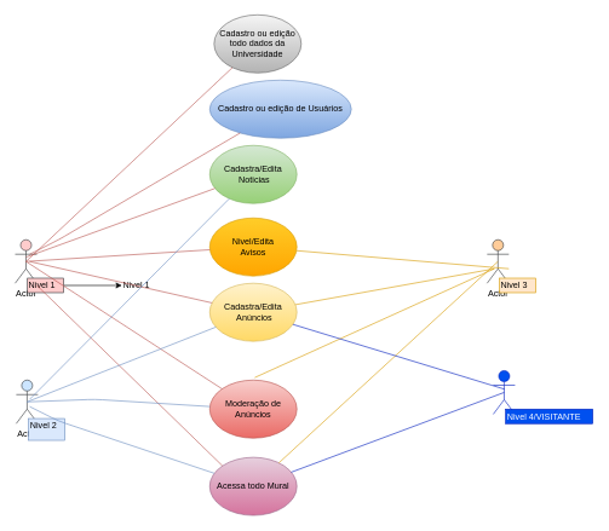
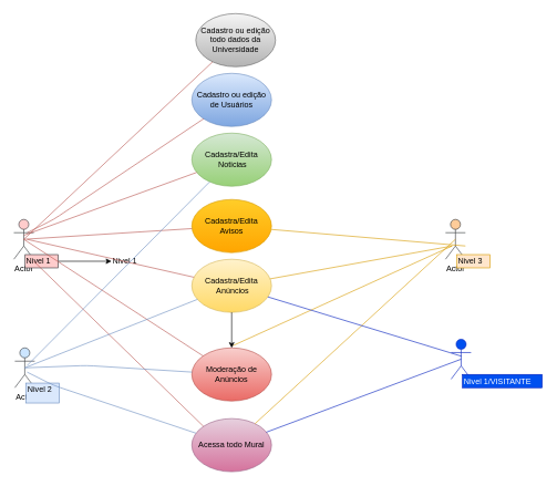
  <mxCell id="0" />
  <mxCell id="1" parent="0" />
  <mxCell id="2" value="Acessa todo Mural&lt;br&gt;" style="ellipse;whiteSpace=wrap;html=1;gradientColor=#d5739d;fillColor=#e6d0de;strokeColor=#996185;" vertex="1" parent="1"><mxGeometry x="288" y="630" width="120" height="80" as="geometry" /></mxCell>
  <mxCell id="3" value="Cadastra/Edita&lt;br&gt;&amp;nbsp;Noticias" style="ellipse;whiteSpace=wrap;html=1;gradientColor=#97d077;fillColor=#d5e8d4;strokeColor=#82b366;" vertex="1" parent="1"><mxGeometry x="288" y="200" width="120" height="80" as="geometry" /></mxCell>
- <mxCell id="4" value="Nivel/Edita&lt;br&gt;Avisos" style="ellipse;whiteSpace=wrap;html=1;gradientColor=#ffa500;fillColor=#ffcd28;strokeColor=#d79b00;" vertex="1" parent="1"><mxGeometry x="288" y="300" width="120" height="80" as="geometry" /></mxCell>
- <mxCell id="5" value="Cadastro ou edição de Usuários" style="ellipse;whiteSpace=wrap;html=1;gradientColor=#7ea6e0;fillColor=#dae8fc;strokeColor=#6c8ebf;" vertex="1" parent="1"><mxGeometry x="288" y="110" width="195" height="80" as="geometry" /></mxCell>
+ <mxCell id="4" value="Cadastra/Edita&lt;br&gt;Avisos" style="ellipse;whiteSpace=wrap;html=1;gradientColor=#ffa500;fillColor=#ffcd28;strokeColor=#d79b00;" vertex="1" parent="1"><mxGeometry x="288" y="300" width="120" height="80" as="geometry" /></mxCell>
+ <mxCell id="5" value="Cadastro ou edição de Usuários" style="ellipse;whiteSpace=wrap;html=1;gradientColor=#7ea6e0;fillColor=#dae8fc;strokeColor=#6c8ebf;" vertex="1" parent="1"><mxGeometry x="288" y="110" width="120" height="80" as="geometry" /></mxCell>
  <mxCell id="6" value="Cadastra/Edita&lt;br&gt;&amp;nbsp;Anúncios" style="ellipse;whiteSpace=wrap;html=1;gradientColor=#ffd966;fillColor=#fff2cc;strokeColor=#d6b656;" vertex="1" parent="1"><mxGeometry x="288" y="390" width="120" height="80" as="geometry" /></mxCell>
  <mxCell id="7" value="Actor" style="shape=umlActor;verticalLabelPosition=bottom;labelBackgroundColor=#ffffff;verticalAlign=top;html=1;outlineConnect=0;fillColor=#ffcccc;strokeColor=#36393d;" vertex="1" parent="1"><mxGeometry x="20" y="330" width="30" height="60" as="geometry" /></mxCell>
  <mxCell id="8" value="" style="edgeStyle=orthogonalEdgeStyle;rounded=0;orthogonalLoop=1;jettySize=auto;html=1;" edge="1" parent="1" source="9" target="10"><mxGeometry relative="1" as="geometry" /></mxCell>
  <mxCell id="9" value="Nivel 1&lt;br&gt;" style="text;html=1;resizable=0;points=[];autosize=1;align=left;verticalAlign=top;spacingTop=-4;fillColor=#ffcccc;strokeColor=#36393d;" vertex="1" parent="1"><mxGeometry x="37" y="383" width="50" height="20" as="geometry" /></mxCell>
  <mxCell id="10" value="Nivel 1&lt;br&gt;" style="text;html=1;resizable=0;points=[];autosize=1;align=left;verticalAlign=top;spacingTop=-4;" vertex="1" parent="1"><mxGeometry x="167" y="383" width="50" height="20" as="geometry" /></mxCell>
  <mxCell id="11" value="Actor" style="shape=umlActor;verticalLabelPosition=bottom;labelBackgroundColor=#ffffff;verticalAlign=top;html=1;outlineConnect=0;fillColor=#cce5ff;strokeColor=#36393d;" vertex="1" parent="1"><mxGeometry x="21.5" y="523.5" width="30" height="60" as="geometry" /></mxCell>
  <mxCell id="12" value="Nivel 2&lt;br&gt;&lt;span style=&quot;font-family: &amp;#34;helvetica&amp;#34; , &amp;#34;arial&amp;#34; , sans-serif ; font-size: 0px&quot;&gt;%3CmxGraphModel%3E%3Croot%3E%3CmxCell%20id%3D%220%22%2F%3E%3CmxCell%20id%3D%221%22%20parent%3D%220%22%2F%3E%3CmxCell%20id%3D%222%22%20value%3D%22Actor%22%20style%3D%22shape%3DumlActor%3BverticalLabelPosition%3Dbottom%3BlabelBackgroundColor%3D%23ffffff%3BverticalAlign%3Dtop%3Bhtml%3D1%3BoutlineConnect%3D0%3B%22%20vertex%3D%221%22%20parent%3D%221%22%3E%3CmxGeometry%20x%3D%22250%22%20y%3D%22390%22%20width%3D%2230%22%20height%3D%2260%22%20as%3D%22geometry%22%2F%3E%3C%2FmxCell%3E%3CmxCell%20id%3D%223%22%20value%3D%22Nivel%201%26lt%3Bbr%26gt%3B%22%20style%3D%22text%3Bhtml%3D1%3Bresizable%3D0%3Bpoints%3D%5B%5D%3Bautosize%3D1%3Balign%3Dleft%3BverticalAlign%3Dtop%3BspacingTop%3D-4%3B%22%20vertex%3D%221%22%20parent%3D%221%22%3E%3CmxGeometry%20x%3D%22267%22%20y%3D%22443%22%20width%3D%2250%22%20height%3D%2220%22%20as%3D%22geometry%22%2F%3E%3C%2FmxCell%3E%3C%2Froot%3E%3C%2FmxGraphModel%3E&lt;/span&gt;" style="text;html=1;resizable=0;points=[];autosize=1;align=left;verticalAlign=top;spacingTop=-4;fillColor=#dae8fc;strokeColor=#6c8ebf;" vertex="1" parent="1"><mxGeometry x="38.5" y="576.5" width="50" height="30" as="geometry" /></mxCell>
  <mxCell id="13" value="Actor" style="shape=umlActor;verticalLabelPosition=bottom;labelBackgroundColor=#ffffff;verticalAlign=top;html=1;outlineConnect=0;fillColor=#ffcc99;strokeColor=#36393d;" vertex="1" parent="1"><mxGeometry x="670" y="330" width="30" height="60" as="geometry" /></mxCell>
  <mxCell id="14" value="Nivel 3&lt;br&gt;" style="text;html=1;resizable=0;points=[];autosize=1;align=left;verticalAlign=top;spacingTop=-4;fillColor=#ffe6cc;strokeColor=#d79b00;" vertex="1" parent="1"><mxGeometry x="687" y="383" width="50" height="20" as="geometry" /></mxCell>
  <mxCell id="15" value="Actor" style="shape=umlActor;verticalLabelPosition=bottom;labelBackgroundColor=#ffffff;verticalAlign=top;html=1;outlineConnect=0;fillColor=#0050ef;strokeColor=#001DBC;fontColor=#ffffff;" vertex="1" parent="1"><mxGeometry x="678.5" y="510.5" width="30" height="60" as="geometry" /></mxCell>
- <mxCell id="16" value="Nivel 4/VISITANTE&lt;br&gt;" style="text;html=1;resizable=0;points=[];autosize=1;align=left;verticalAlign=top;spacingTop=-4;fillColor=#0050ef;strokeColor=#001DBC;fontColor=#ffffff;" vertex="1" parent="1"><mxGeometry x="695.5" y="563.5" width="120" height="20" as="geometry" /></mxCell>
+ <mxCell id="16" value="Nivel 1/VISITANTE&lt;br&gt;" style="text;html=1;resizable=0;points=[];autosize=1;align=left;verticalAlign=top;spacingTop=-4;fillColor=#0050ef;strokeColor=#001DBC;fontColor=#ffffff;" vertex="1" parent="1"><mxGeometry x="695.5" y="563.5" width="120" height="20" as="geometry" /></mxCell>
  <mxCell id="17" value="" style="endArrow=none;html=1;entryX=0;entryY=0;entryDx=0;entryDy=0;fillColor=#f8cecc;strokeColor=#b85450;" edge="1" parent="1" target="2"><mxGeometry width="50" height="50" relative="1" as="geometry"><mxPoint x="50" y="393" as="sourcePoint" /><mxPoint x="100" y="343" as="targetPoint" /><Array as="points" /></mxGeometry></mxCell>
  <mxCell id="18" value="" style="endArrow=none;html=1;fillColor=#f8cecc;strokeColor=#b85450;" edge="1" parent="1" target="5"><mxGeometry width="50" height="50" relative="1" as="geometry"><mxPoint x="40" y="350" as="sourcePoint" /><mxPoint x="130" y="353" as="targetPoint" /><Array as="points"><mxPoint x="80" y="330" /></Array></mxGeometry></mxCell>
  <mxCell id="19" value="" style="endArrow=none;html=1;fillColor=#f8cecc;strokeColor=#b85450;" edge="1" parent="1" target="3"><mxGeometry width="50" height="50" relative="1" as="geometry"><mxPoint x="35" y="354" as="sourcePoint" /><mxPoint x="70" y="630" as="targetPoint" /></mxGeometry></mxCell>
  <mxCell id="20" value="" style="endArrow=none;html=1;fillColor=#f8cecc;strokeColor=#b85450;exitX=0.5;exitY=0.5;exitDx=0;exitDy=0;exitPerimeter=0;" edge="1" parent="1" source="7" target="4"><mxGeometry width="50" height="50" relative="1" as="geometry"><mxPoint x="40" y="380" as="sourcePoint" /><mxPoint x="70" y="630" as="targetPoint" /></mxGeometry></mxCell>
  <mxCell id="21" value="" style="endArrow=none;html=1;fillColor=#f8cecc;strokeColor=#b85450;" edge="1" parent="1" target="6"><mxGeometry width="50" height="50" relative="1" as="geometry"><mxPoint x="40" y="360" as="sourcePoint" /><mxPoint x="70" y="630" as="targetPoint" /></mxGeometry></mxCell>
  <mxCell id="22" value="Cadastro ou edição todo dados da Universidade" style="ellipse;whiteSpace=wrap;html=1;gradientColor=#b3b3b3;fillColor=#f5f5f5;strokeColor=#666666;" vertex="1" parent="1"><mxGeometry x="294" y="20" width="120" height="80" as="geometry" /></mxCell>
  <mxCell id="23" value="" style="endArrow=none;html=1;entryX=0.5;entryY=0.5;entryDx=0;entryDy=0;entryPerimeter=0;fillColor=#f8cecc;strokeColor=#b85450;" edge="1" parent="1" source="22" target="7"><mxGeometry width="50" height="50" relative="1" as="geometry"><mxPoint x="20" y="680" as="sourcePoint" /><mxPoint x="70" y="630" as="targetPoint" /></mxGeometry></mxCell>
  <mxCell id="24" value="Moderação de Anúncios" style="ellipse;whiteSpace=wrap;html=1;gradientColor=#ea6b66;fillColor=#f8cecc;strokeColor=#b85450;" vertex="1" parent="1"><mxGeometry x="288" y="523.5" width="120" height="80" as="geometry" /></mxCell>
  <mxCell id="25" value="" style="endArrow=none;html=1;exitX=0.5;exitY=0.5;exitDx=0;exitDy=0;exitPerimeter=0;fillColor=#f8cecc;strokeColor=#b85450;" edge="1" parent="1" source="7" target="24"><mxGeometry width="50" height="50" relative="1" as="geometry"><mxPoint x="20" y="680" as="sourcePoint" /><mxPoint x="70" y="630" as="targetPoint" /></mxGeometry></mxCell>
  <mxCell id="26" value="" style="endArrow=none;html=1;fillColor=#dae8fc;strokeColor=#6c8ebf;" edge="1" parent="1" target="3"><mxGeometry width="50" height="50" relative="1" as="geometry"><mxPoint x="40" y="550" as="sourcePoint" /><mxPoint x="70" y="630" as="targetPoint" /></mxGeometry></mxCell>
  <mxCell id="27" value="" style="endArrow=none;html=1;exitX=0.5;exitY=0.5;exitDx=0;exitDy=0;exitPerimeter=0;fillColor=#dae8fc;strokeColor=#6c8ebf;" edge="1" parent="1" source="11" target="24"><mxGeometry width="50" height="50" relative="1" as="geometry"><mxPoint x="20" y="680" as="sourcePoint" /><mxPoint x="70" y="630" as="targetPoint" /><Array as="points"><mxPoint x="130" y="550" /></Array></mxGeometry></mxCell>
  <mxCell id="28" value="" style="endArrow=none;html=1;exitX=0.5;exitY=0.5;exitDx=0;exitDy=0;exitPerimeter=0;fillColor=#dae8fc;strokeColor=#6c8ebf;" edge="1" parent="1" source="11" target="6"><mxGeometry width="50" height="50" relative="1" as="geometry"><mxPoint x="20" y="680" as="sourcePoint" /><mxPoint x="70" y="630" as="targetPoint" /></mxGeometry></mxCell>
  <mxCell id="29" value="" style="endArrow=none;html=1;fillColor=#dae8fc;strokeColor=#6c8ebf;" edge="1" parent="1" target="2"><mxGeometry width="50" height="50" relative="1" as="geometry"><mxPoint x="40" y="560" as="sourcePoint" /><mxPoint x="70" y="630" as="targetPoint" /><Array as="points"><mxPoint x="80" y="580" /></Array></mxGeometry></mxCell>
  <mxCell id="30" value="" style="endArrow=none;html=1;fillColor=#ffe6cc;strokeColor=#d79b00;" edge="1" parent="1" source="4"><mxGeometry width="50" height="50" relative="1" as="geometry"><mxPoint x="20" y="680" as="sourcePoint" /><mxPoint x="700" y="370" as="targetPoint" /></mxGeometry></mxCell>
  <mxCell id="31" value="" style="endArrow=none;html=1;fillColor=#ffe6cc;strokeColor=#d79b00;" edge="1" parent="1" source="6"><mxGeometry width="50" height="50" relative="1" as="geometry"><mxPoint x="20" y="680" as="sourcePoint" /><mxPoint x="680" y="370" as="targetPoint" /></mxGeometry></mxCell>
  <mxCell id="32" value="" style="endArrow=none;html=1;fillColor=#ffe6cc;strokeColor=#d79b00;" edge="1" parent="1"><mxGeometry width="50" height="50" relative="1" as="geometry"><mxPoint x="350" y="520" as="sourcePoint" /><mxPoint x="680" y="370" as="targetPoint" /></mxGeometry></mxCell>
  <mxCell id="33" value="" style="endArrow=none;html=1;entryX=0.5;entryY=0.5;entryDx=0;entryDy=0;entryPerimeter=0;fillColor=#ffe6cc;strokeColor=#d79b00;" edge="1" parent="1" source="2" target="13"><mxGeometry width="50" height="50" relative="1" as="geometry"><mxPoint x="20" y="680" as="sourcePoint" /><mxPoint x="670" y="370" as="targetPoint" /></mxGeometry></mxCell>
  <mxCell id="34" value="" style="endArrow=none;html=1;exitX=0.5;exitY=0.5;exitDx=0;exitDy=0;exitPerimeter=0;fillColor=#0050ef;strokeColor=#001DBC;" edge="1" parent="1" source="15" target="2"><mxGeometry width="50" height="50" relative="1" as="geometry"><mxPoint x="680" y="550" as="sourcePoint" /><mxPoint x="70" y="630" as="targetPoint" /></mxGeometry></mxCell>
  <mxCell id="35" value="" style="endArrow=none;html=1;fillColor=#0050ef;strokeColor=#001DBC;" edge="1" parent="1" source="6"><mxGeometry width="50" height="50" relative="1" as="geometry"><mxPoint x="20" y="680" as="sourcePoint" /><mxPoint x="694" y="536" as="targetPoint" /></mxGeometry></mxCell>
+ <mxCell id="36" value="" style="endArrow=classic;html=1;" edge="1" parent="1" source="6" target="24"><mxGeometry width="50" height="50" relative="1" as="geometry"><mxPoint x="10" y="830" as="sourcePoint" /><mxPoint x="60" y="780" as="targetPoint" /></mxGeometry></mxCell>
